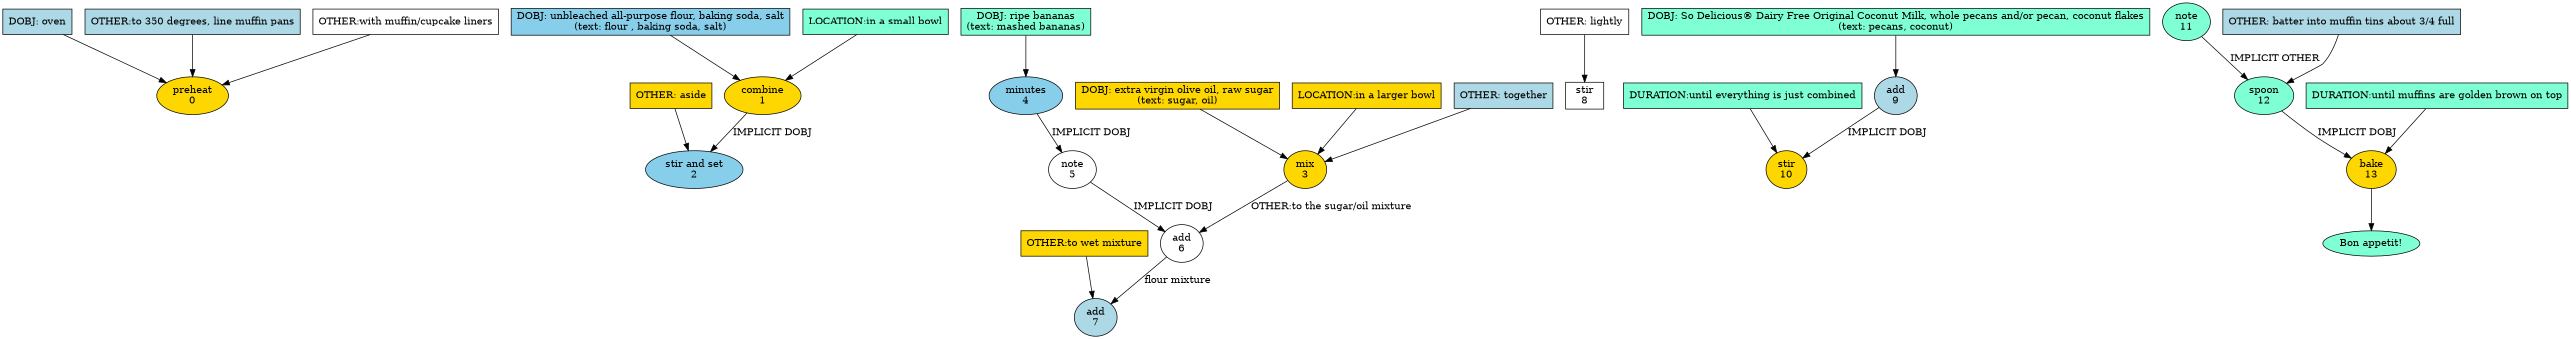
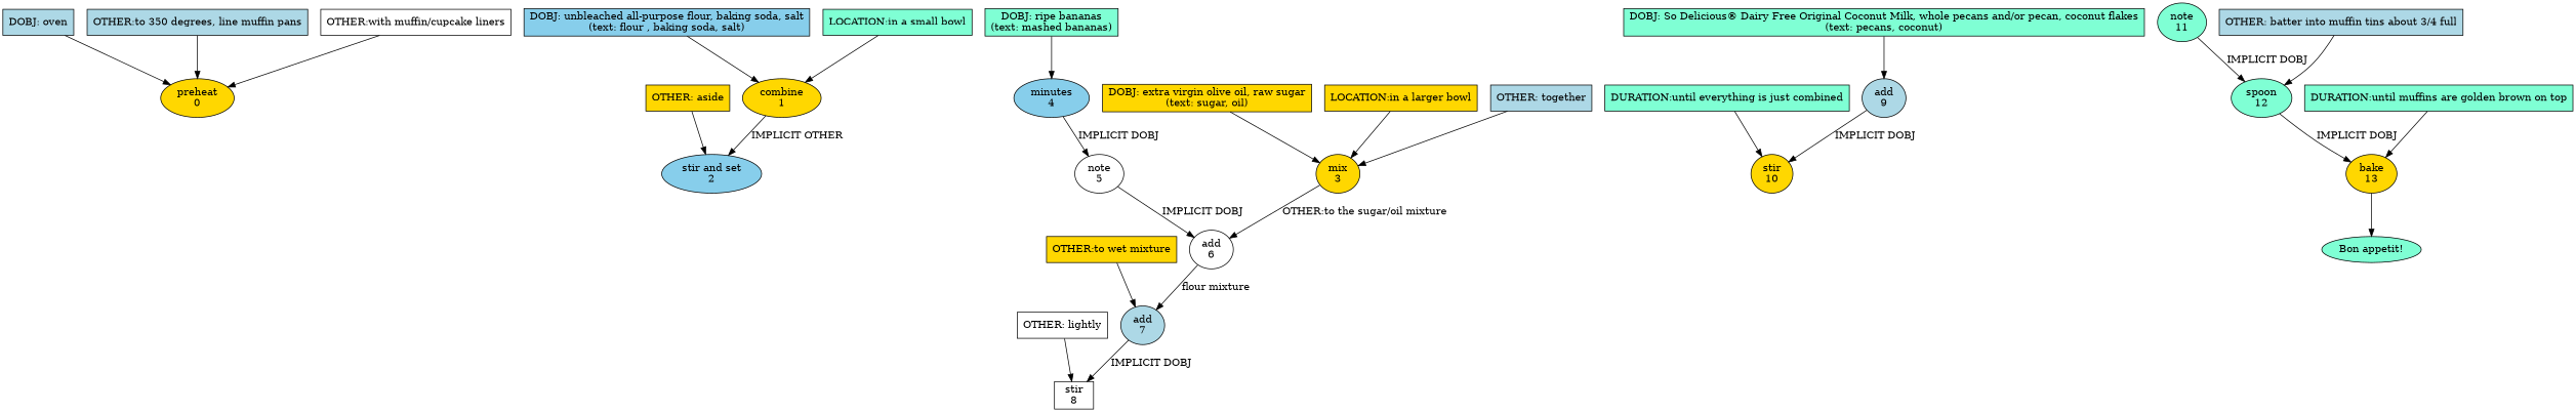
  digraph {
    node [fillcolor=gold shape=box style=filled]
    n1 [label="preheat\n0" shape=oval]
    n2 [label="combine\n1" shape=oval]
    n3 [fillcolor=skyblue label="stir and set\n2" shape=oval]
    n4 [label="mix\n3" shape=oval]
    n5 [fillcolor=white label="add\n6" shape=oval]
    n6 [fillcolor=lightblue label="add\n7" shape=oval]
    n7 [fillcolor=skyblue label="minutes\n4" shape=oval]
    n8 [fillcolor=white label="note\n5" shape=oval]
    n9 [fillcolor=white label="stir\n8"]
    n10 [fillcolor=lightblue label="add\n9" shape=oval]
    n11 [label="stir\n10" shape=oval]
    n12 [fillcolor=aquamarine label="note\n11" shape=oval]
    n13 [fillcolor=aquamarine label="spoon\n12" shape=oval]
    n14 [label="bake\n13" shape=oval]
    n15 [fillcolor=aquamarine label="Bon appetit!" shape=oval]
    n16 [fillcolor=skyblue label="DOBJ: unbleached all-purpose flour, baking soda, salt\n(text: flour , baking soda, salt)"]
    n17 [fillcolor=aquamarine label="LOCATION:in a small bowl"]
    n18 [fillcolor=aquamarine label="DOBJ: ripe bananas\n(text: mashed bananas)"]
    n19 [label="DOBJ: extra virgin olive oil, raw sugar\n(text: sugar, oil)"]
    n20 [label="LOCATION:in a larger bowl"]
    n21 [fillcolor=lightblue label="OTHER: together"]
    n22 [fillcolor=aquamarine label="DOBJ: So Delicious® Dairy Free Original Coconut Milk, whole pecans and/or pecan, coconut flakes\n(text: pecans, coconut)"]
    n23 [fillcolor=lightblue label="DOBJ: oven"]
    n24 [fillcolor=lightblue label="OTHER:to 350 degrees, line muffin pans"]
    n25 [fillcolor=white label="OTHER:with muffin/cupcake liners"]
    n26 [label="OTHER: aside"]
    n27 [label="OTHER:to wet mixture"]
    n28 [fillcolor=white label="OTHER: lightly"]
    n29 [fillcolor=aquamarine label="DURATION:until everything is just combined"]
    n30 [fillcolor=lightblue label="OTHER: batter into muffin tins about 3/4 full"]
    n31 [fillcolor=aquamarine label="DURATION:until muffins are golden brown on top"]
-   n2 -> n3 [label="IMPLICIT DOBJ"]
+   n2 -> n3 [label="IMPLICIT OTHER"]
    n4 -> n5 [label="OTHER:to the sugar/oil mixture"]
    n5 -> n6 [label="flour mixture"]
+   n6 -> n9 [label="IMPLICIT DOBJ"]
    n7 -> n8 [label="IMPLICIT DOBJ"]
    n8 -> n5 [label="IMPLICIT DOBJ"]
    n10 -> n11 [label="IMPLICIT DOBJ"]
-   n12 -> n13 [label="IMPLICIT OTHER"]
+   n12 -> n13 [label="IMPLICIT DOBJ"]
    n13 -> n14 [label="IMPLICIT DOBJ"]
    n14 -> n15
    n16 -> n2
    n17 -> n2
    n18 -> n7
    n19 -> n4
    n20 -> n4
    n21 -> n4
    n22 -> n10
    n23 -> n1
    n24 -> n1
    n25 -> n1
    n26 -> n3
    n27 -> n6
    n28 -> n9
    n29 -> n11
    n30 -> n13
    n31 -> n14
  }
